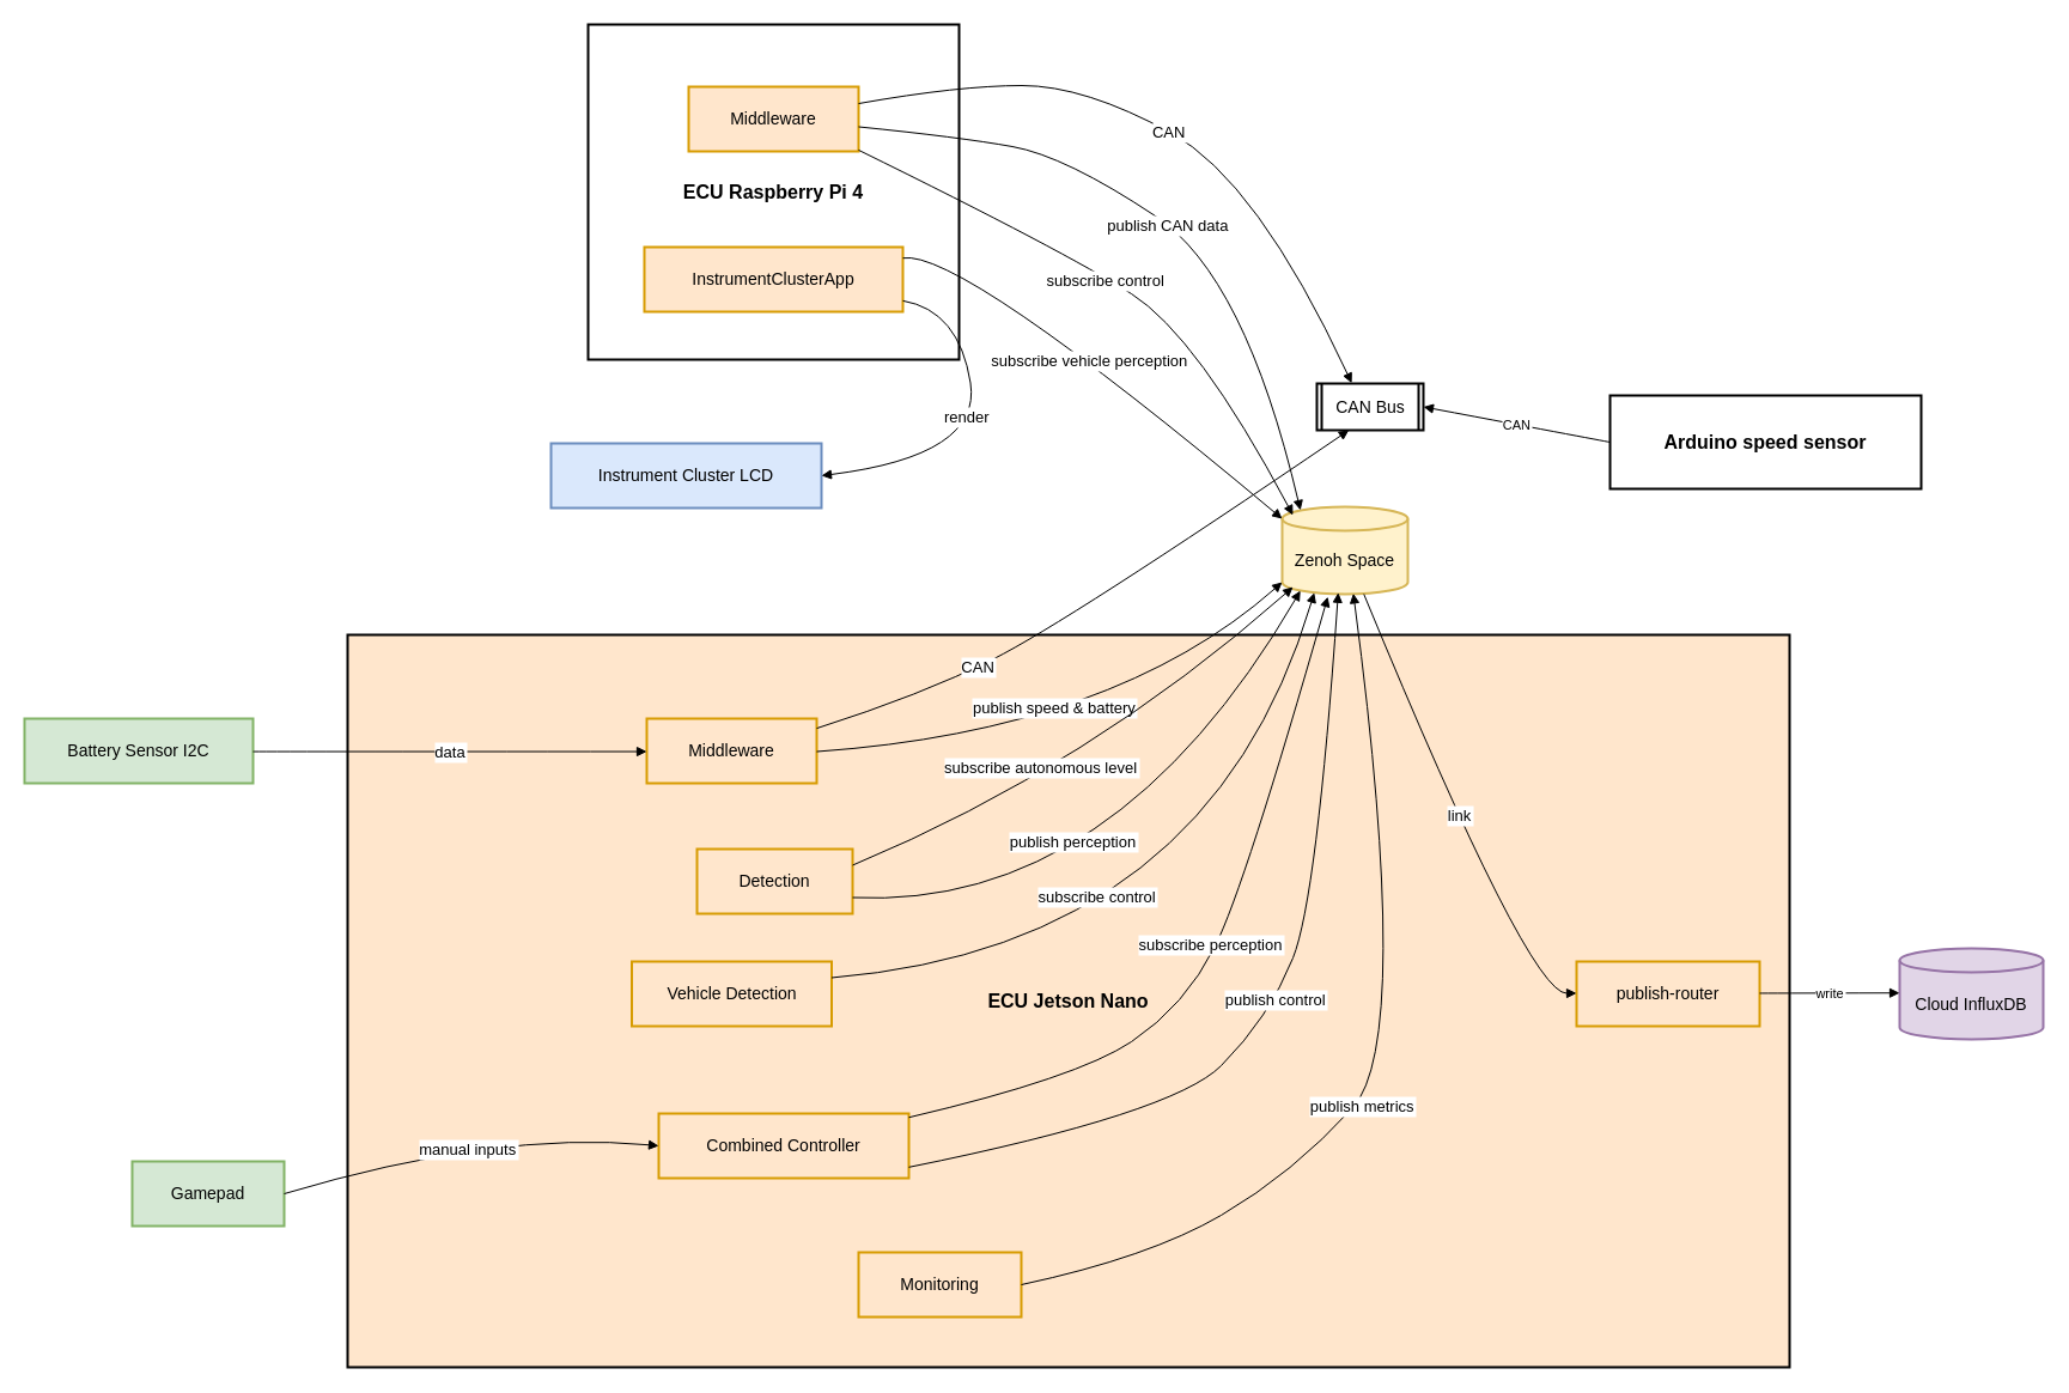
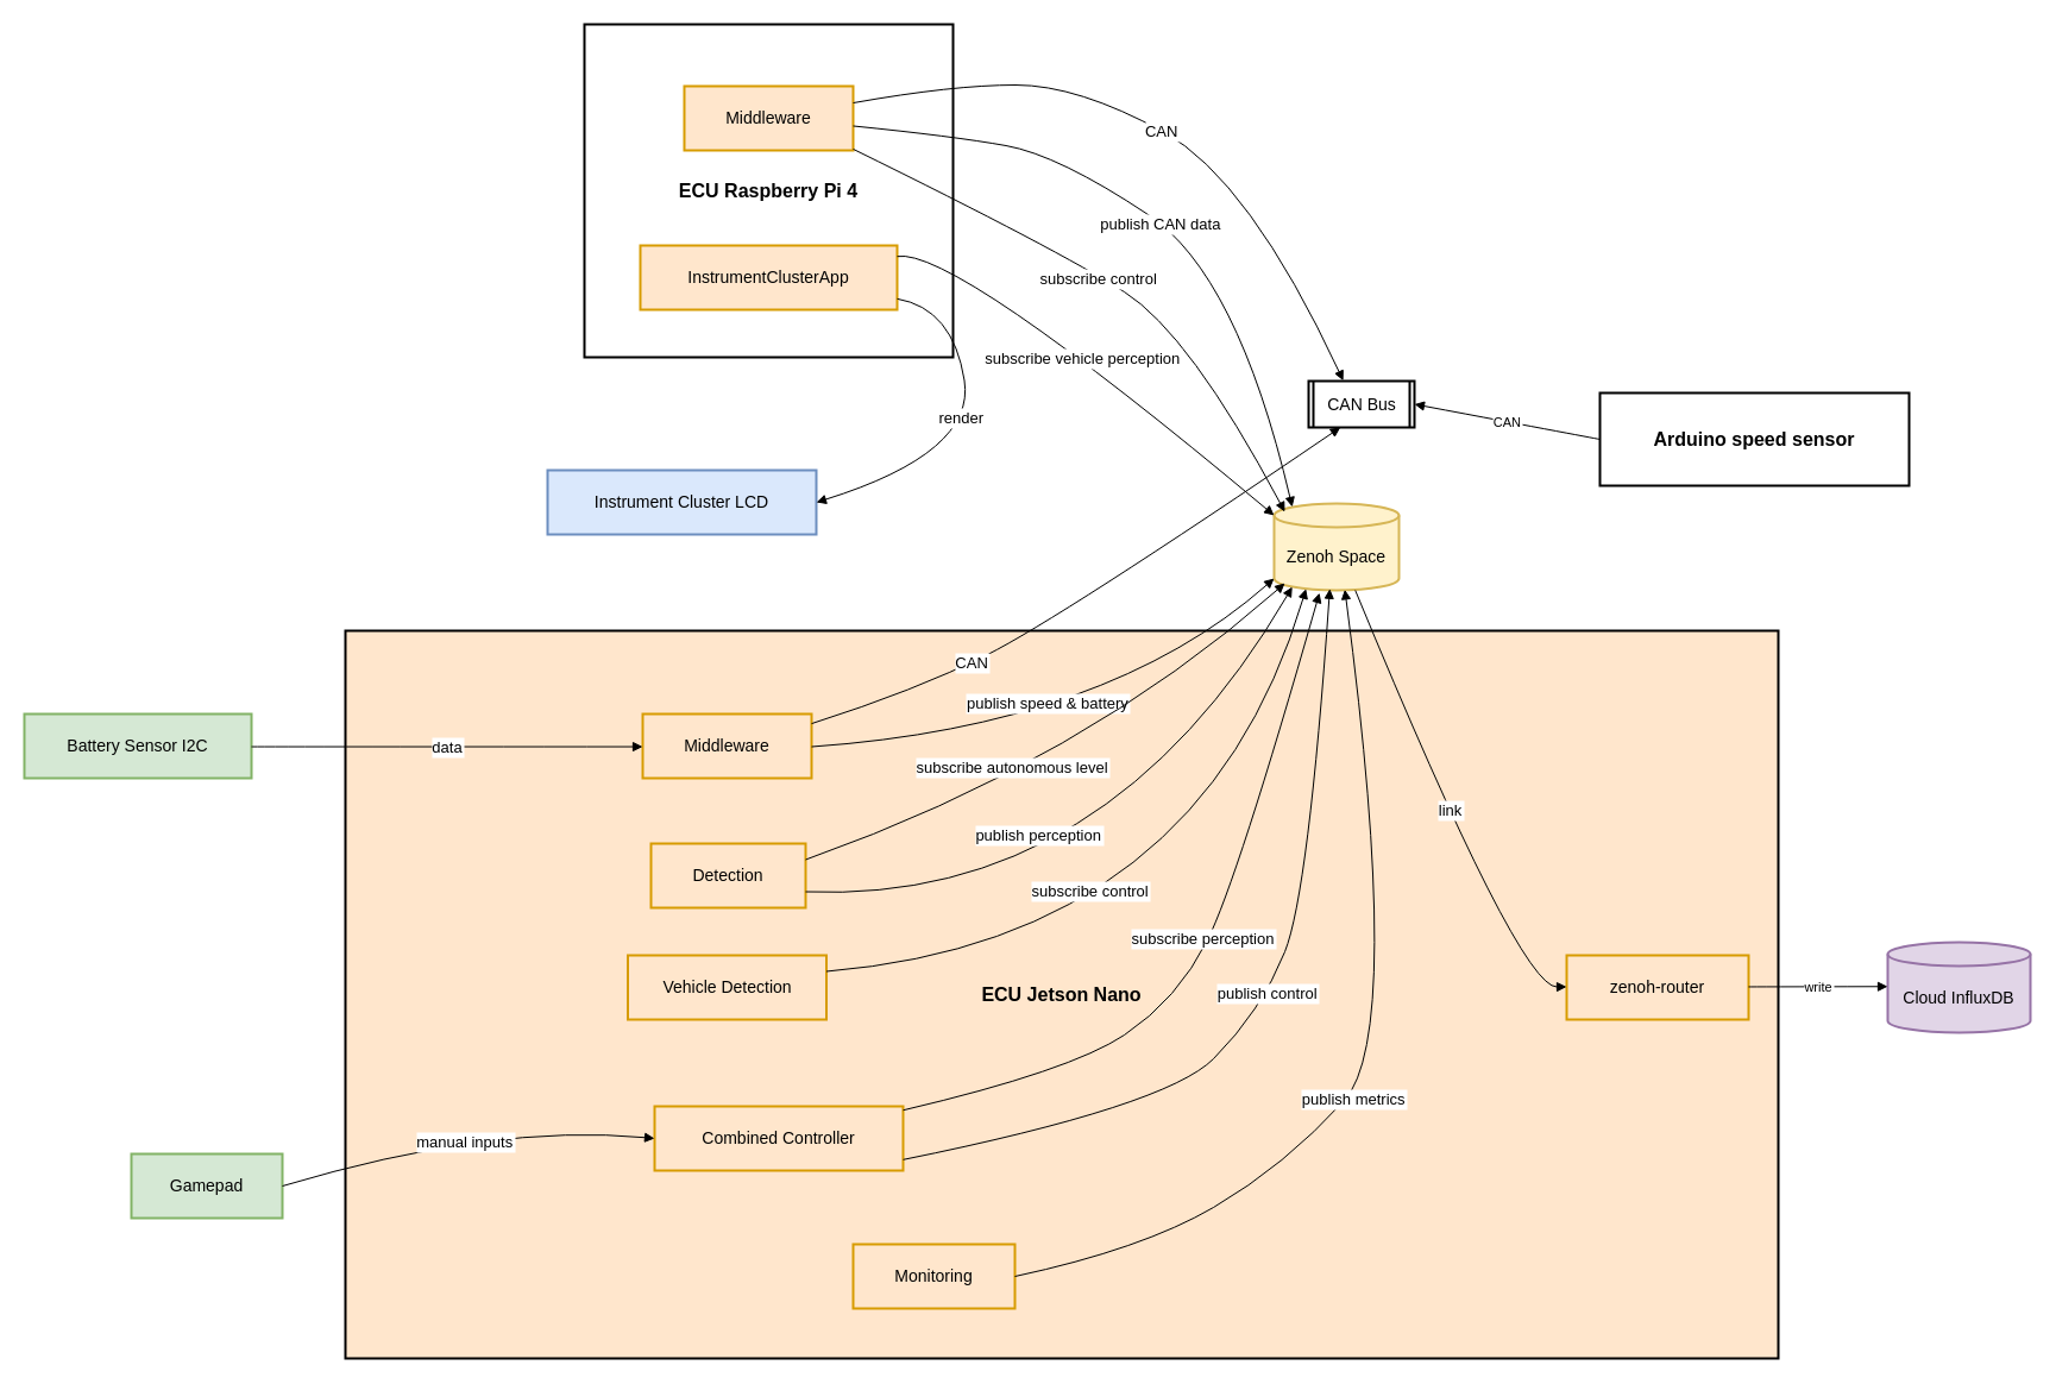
  <mxCell id="0" />
  <mxCell id="1" parent="0" />
  <mxCell id="2" value="ECU Raspberry Pi 4" style="whiteSpace=wrap;strokeWidth=2;fontSize=16;fontStyle=1" vertex="1" parent="1"><mxGeometry x="491" y="20" width="310" height="280" as="geometry" /></mxCell>
  <mxCell id="3" value="ECU Jetson Nano" style="whiteSpace=wrap;strokeWidth=2;fontSize=16;fontStyle=1;fillColor=#ffe6cc;" vertex="1" parent="1"><mxGeometry x="290" y="530" width="1205" height="612" as="geometry" /></mxCell>
  <mxCell id="4" value="CAN Bus" style="strokeWidth=2;shape=process;whiteSpace=wrap;size=0.04;fontSize=14;" vertex="1" parent="1"><mxGeometry x="1100" y="320" width="89" height="39" as="geometry" /></mxCell>
  <mxCell id="5" value="Zenoh Space" style="shape=cylinder3;boundedLbl=1;backgroundOutline=1;size=10;strokeWidth=2;whiteSpace=wrap;fillColor=#fff2cc;strokeColor=#d6b656;fontSize=14;" vertex="1" parent="1"><mxGeometry x="1071" y="423" width="105" height="73" as="geometry" /></mxCell>
  <mxCell id="6" value="Cloud InfluxDB" style="shape=cylinder3;boundedLbl=1;backgroundOutline=1;size=10;strokeWidth=2;whiteSpace=wrap;fillColor=#e1d5e7;strokeColor=#9673a6;fontSize=14;" vertex="1" parent="1"><mxGeometry x="1587" y="792" width="120" height="76" as="geometry" /></mxCell>
  <mxCell id="7" value="Arduino speed sensor" style="whiteSpace=wrap;strokeWidth=2;fontSize=16;fontStyle=1" vertex="1" parent="1"><mxGeometry x="1345" y="330" width="260" height="78" as="geometry" /></mxCell>
  <mxCell id="8" value="Gamepad" style="whiteSpace=wrap;strokeWidth=2;fillColor=#d5e8d4;strokeColor=#82b366;fontSize=14;" vertex="1" parent="1"><mxGeometry x="110" y="970" width="127" height="54" as="geometry" /></mxCell>
- <mxCell id="9" value="Instrument Cluster LCD" style="whiteSpace=wrap;strokeWidth=2;fillColor=#dae8fc;strokeColor=#6c8ebf;fontSize=14;" vertex="1" parent="1"><mxGeometry x="460" y="370" width="226" height="54" as="geometry" /></mxCell>
- <mxCell id="10" value="Detection" style="whiteSpace=wrap;strokeWidth=2;fillColor=#ffe6cc;strokeColor=#d79b00;fontSize=14;" vertex="1" parent="1"><mxGeometry x="582" y="709" width="130" height="54" as="geometry" /></mxCell>
+ <mxCell id="9" value="Instrument Cluster LCD" style="whiteSpace=wrap;strokeWidth=2;fillColor=#dae8fc;strokeColor=#6c8ebf;fontSize=14;" vertex="1" parent="1"><mxGeometry x="460" y="395" width="226" height="54" as="geometry" /></mxCell>
+ <mxCell id="10" value="Detection" style="whiteSpace=wrap;strokeWidth=2;fillColor=#ffe6cc;strokeColor=#d79b00;fontSize=14;" vertex="1" parent="1"><mxGeometry x="547" y="709" width="130" height="54" as="geometry" /></mxCell>
  <mxCell id="11" value="Combined Controller" style="whiteSpace=wrap;strokeWidth=2;fillColor=#ffe6cc;strokeColor=#d79b00;fontSize=14;" vertex="1" parent="1"><mxGeometry x="550" y="930" width="209" height="54" as="geometry" /></mxCell>
  <mxCell id="12" value="Vehicle Detection" style="whiteSpace=wrap;strokeWidth=2;fillColor=#ffe6cc;strokeColor=#d79b00;fontSize=14;" vertex="1" parent="1"><mxGeometry x="527.5" y="803" width="167" height="54" as="geometry" /></mxCell>
  <mxCell id="13" value="Middleware" style="whiteSpace=wrap;strokeWidth=2;fillColor=#ffe6cc;strokeColor=#d79b00;fontSize=14;" vertex="1" parent="1"><mxGeometry x="540" y="600" width="142" height="54" as="geometry" /></mxCell>
  <mxCell id="14" value="Battery Sensor I2C" style="whiteSpace=wrap;strokeWidth=2;fillColor=#d5e8d4;strokeColor=#82b366;fontSize=14;" vertex="1" parent="1"><mxGeometry x="20" y="600" width="191" height="54" as="geometry" /></mxCell>
  <mxCell id="15" value="Monitoring" style="whiteSpace=wrap;strokeWidth=2;fillColor=#ffe6cc;strokeColor=#d79b00;fontSize=14;" vertex="1" parent="1"><mxGeometry x="717" y="1046" width="136" height="54" as="geometry" /></mxCell>
- <mxCell id="16" value="publish-router" style="whiteSpace=wrap;strokeWidth=2;fillColor=#ffe6cc;strokeColor=#d79b00;fontSize=14;" vertex="1" parent="1"><mxGeometry x="1317" y="803" width="153" height="54" as="geometry" /></mxCell>
+ <mxCell id="16" value="zenoh-router" style="whiteSpace=wrap;strokeWidth=2;fillColor=#ffe6cc;strokeColor=#d79b00;fontSize=14;" vertex="1" parent="1"><mxGeometry x="1317" y="803" width="153" height="54" as="geometry" /></mxCell>
  <mxCell id="17" value="Middleware" style="whiteSpace=wrap;strokeWidth=2;fillColor=#ffe6cc;strokeColor=#d79b00;fontSize=14;" vertex="1" parent="1"><mxGeometry x="575" y="72" width="142" height="54" as="geometry" /></mxCell>
  <mxCell id="18" value="InstrumentClusterApp" style="whiteSpace=wrap;strokeWidth=2;fillColor=#ffe6cc;strokeColor=#d79b00;fontSize=14;" vertex="1" parent="1"><mxGeometry x="538" y="206" width="216" height="54" as="geometry" /></mxCell>
  <mxCell id="19" value="CAN" style="curved=1;startArrow=none;endArrow=block;exitX=0;exitY=0.5;rounded=0;exitDx=0;exitDy=0;entryX=1;entryY=0.5;entryDx=0;entryDy=0;" edge="1" parent="1" source="7" target="4"><mxGeometry relative="1" as="geometry"><Array as="points" /><mxPoint x="1170" y="354" as="targetPoint" /></mxGeometry></mxCell>
  <mxCell id="20" value="CAN" style="curved=1;startArrow=none;endArrow=block;exitX=1;exitY=0.15;entryX=0.3;entryY=1;rounded=0;strokeColor=default;align=center;verticalAlign=middle;fontFamily=Helvetica;fontSize=13;fontColor=default;labelBackgroundColor=default;" edge="1" parent="1" source="13" target="4"><mxGeometry x="-0.435" relative="1" as="geometry"><Array as="points"><mxPoint x="770" y="580" /><mxPoint x="890" y="520" /></Array><mxPoint as="offset" /></mxGeometry></mxCell>
  <mxCell id="21" value="CAN" style="curved=1;startArrow=none;endArrow=block;exitX=1;exitY=0.26;entryX=0.327;entryY=-0.009;rounded=0;entryDx=0;entryDy=0;entryPerimeter=0;strokeColor=default;align=center;verticalAlign=middle;fontFamily=Helvetica;fontSize=13;fontColor=default;labelBackgroundColor=default;" edge="1" parent="1" source="17" target="4"><mxGeometry relative="1" as="geometry"><Array as="points"><mxPoint x="801" y="71" /><mxPoint x="906" y="71" /><mxPoint x="1050" y="150" /></Array></mxGeometry></mxCell>
  <mxCell id="22" value="manual inputs" style="curved=1;startArrow=none;endArrow=block;exitX=1;exitY=0.5;entryX=0;entryY=0.5;rounded=0;strokeColor=default;align=center;verticalAlign=middle;fontFamily=Helvetica;fontSize=13;fontColor=default;labelBackgroundColor=default;exitDx=0;exitDy=0;" edge="1" parent="1" source="8" target="11"><mxGeometry x="-0.022" y="-8" relative="1" as="geometry"><Array as="points"><mxPoint x="414" y="944" /></Array><mxPoint x="1" as="offset" /></mxGeometry></mxCell>
  <mxCell id="23" value="data" style="curved=1;startArrow=none;endArrow=block;exitX=1;exitY=0.51;entryX=0;entryY=0.51;rounded=0;fontSize=13;strokeColor=default;align=center;verticalAlign=middle;fontFamily=Helvetica;fontColor=default;labelBackgroundColor=default;" edge="1" parent="1" source="14" target="13"><mxGeometry relative="1" as="geometry"><Array as="points" /></mxGeometry></mxCell>
  <mxCell id="24" value="publish perception" style="curved=1;startArrow=none;endArrow=block;exitX=1;exitY=0.75;rounded=0;exitDx=0;exitDy=0;entryX=0.145;entryY=1;entryDx=0;entryDy=-2.9;entryPerimeter=0;strokeColor=default;align=center;verticalAlign=middle;fontFamily=Helvetica;fontSize=13;fontColor=default;labelBackgroundColor=default;" edge="1" parent="1" source="10" target="5"><mxGeometry x="-0.311" y="56" relative="1" as="geometry"><Array as="points"><mxPoint x="930" y="760" /></Array><mxPoint x="1090" y="495" as="targetPoint" /><mxPoint as="offset" /></mxGeometry></mxCell>
  <mxCell id="25" value="publish metrics" style="curved=1;startArrow=none;endArrow=block;exitX=0.99;exitY=0.5;entryX=0.566;entryY=0.991;rounded=0;entryDx=0;entryDy=0;entryPerimeter=0;strokeColor=default;align=center;verticalAlign=middle;fontFamily=Helvetica;fontSize=13;fontColor=default;labelBackgroundColor=default;" edge="1" parent="1" source="15" target="5"><mxGeometry x="-0.151" y="-4" relative="1" as="geometry"><Array as="points"><mxPoint x="960" y="1050" /><mxPoint x="1080" y="980" /><mxPoint x="1180" y="870" /></Array><mxPoint x="1" as="offset" /></mxGeometry></mxCell>
  <mxCell id="26" value="publish speed &amp; battery" style="curved=1;startArrow=none;endArrow=block;exitX=1;exitY=0.51;rounded=0;entryX=0;entryY=1;entryDx=0;entryDy=-10;entryPerimeter=0;strokeColor=default;align=center;verticalAlign=middle;fontFamily=Helvetica;fontSize=13;fontColor=default;labelBackgroundColor=default;" edge="1" parent="1" source="13" target="5"><mxGeometry x="-0.078" y="23" relative="1" as="geometry"><Array as="points"><mxPoint x="930" y="610" /></Array><mxPoint x="1070" y="490" as="targetPoint" /><mxPoint as="offset" /></mxGeometry></mxCell>
  <mxCell id="27" value="subscribe autonomous level" style="curved=1;startArrow=none;endArrow=block;exitX=1;exitY=0.25;rounded=0;exitDx=0;exitDy=0;strokeColor=default;align=center;verticalAlign=middle;fontFamily=Helvetica;fontSize=13;fontColor=default;labelBackgroundColor=default;" edge="1" parent="1" source="10"><mxGeometry x="-0.195" y="15" relative="1" as="geometry"><Array as="points"><mxPoint x="910" y="640" /></Array><mxPoint x="1080" y="490" as="targetPoint" /><mxPoint x="-1" as="offset" /></mxGeometry></mxCell>
  <mxCell id="28" value="subscribe perception" style="curved=1;startArrow=none;endArrow=block;exitX=1;exitY=0.06;rounded=0;entryX=0.363;entryY=1.03;entryDx=0;entryDy=0;entryPerimeter=0;strokeColor=default;align=center;verticalAlign=middle;fontFamily=Helvetica;fontSize=13;fontColor=default;labelBackgroundColor=default;" edge="1" parent="1" source="11" target="5"><mxGeometry x="0.003" y="4" relative="1" as="geometry"><Array as="points"><mxPoint x="900" y="900" /><mxPoint x="990" y="840" /><mxPoint x="1040" y="740" /></Array><mxPoint x="1110" y="500" as="targetPoint" /><mxPoint as="offset" /></mxGeometry></mxCell>
  <mxCell id="29" value="publish control" style="curved=1;startArrow=none;endArrow=block;exitX=1;exitY=0.83;rounded=0;entryX=0.446;entryY=0.983;entryDx=0;entryDy=0;entryPerimeter=0;strokeColor=default;align=center;verticalAlign=middle;fontFamily=Helvetica;fontSize=13;fontColor=default;labelBackgroundColor=default;" edge="1" parent="1" source="11" target="5"><mxGeometry x="0.008" relative="1" as="geometry"><Array as="points"><mxPoint x="980" y="930" /><mxPoint x="1060" y="850" /><mxPoint x="1100" y="750" /></Array><mxPoint x="1120" y="500" as="targetPoint" /><mxPoint y="-1" as="offset" /></mxGeometry></mxCell>
  <mxCell id="30" value="subscribe control" style="curved=1;startArrow=none;endArrow=block;exitX=1;exitY=0.25;rounded=0;exitDx=0;exitDy=0;entryX=0.255;entryY=0.983;entryDx=0;entryDy=0;entryPerimeter=0;strokeColor=default;align=center;verticalAlign=middle;fontFamily=Helvetica;fontSize=13;fontColor=default;labelBackgroundColor=default;" edge="1" parent="1" source="12" target="5"><mxGeometry x="-0.272" y="49" relative="1" as="geometry"><Array as="points"><mxPoint x="1010" y="790" /></Array><mxPoint x="1100" y="500" as="targetPoint" /><mxPoint as="offset" /></mxGeometry></mxCell>
  <mxCell id="31" value="publish CAN data" style="curved=1;startArrow=none;endArrow=block;exitX=1;exitY=0.62;entryX=0.145;entryY=0;rounded=0;entryDx=0;entryDy=2.9;entryPerimeter=0;strokeColor=default;align=center;verticalAlign=middle;fontFamily=Helvetica;fontSize=13;fontColor=default;labelBackgroundColor=default;" edge="1" parent="1" source="17" target="5"><mxGeometry relative="1" as="geometry"><Array as="points"><mxPoint x="801" y="114" /><mxPoint x="890" y="130" /><mxPoint x="1040" y="230" /></Array></mxGeometry></mxCell>
  <mxCell id="32" value="subscribe control" style="curved=1;startArrow=none;endArrow=block;exitX=1;exitY=0.98;rounded=0;strokeColor=default;align=center;verticalAlign=middle;fontFamily=Helvetica;fontSize=13;fontColor=default;labelBackgroundColor=default;" edge="1" parent="1" source="17"><mxGeometry x="-0.051" y="-2" relative="1" as="geometry"><Array as="points"><mxPoint x="890" y="210" /><mxPoint x="1000" y="280" /></Array><mxPoint x="1080" y="430" as="targetPoint" /><mxPoint as="offset" /></mxGeometry></mxCell>
  <mxCell id="33" value="subscribe vehicle perception" style="curved=1;startArrow=none;endArrow=block;exitX=1;exitY=0.17;entryX=0;entryY=0;rounded=0;entryDx=0;entryDy=10;entryPerimeter=0;strokeColor=default;align=center;verticalAlign=middle;fontFamily=Helvetica;fontSize=13;fontColor=default;labelBackgroundColor=default;" edge="1" parent="1" source="18" target="5"><mxGeometry x="-0.045" y="-1" relative="1" as="geometry"><Array as="points"><mxPoint x="801" y="207" /></Array><mxPoint y="1" as="offset" /></mxGeometry></mxCell>
  <mxCell id="34" value="link" style="curved=1;startArrow=none;endArrow=block;exitX=0.65;exitY=1;entryX=0;entryY=0.49;rounded=0;strokeColor=default;align=center;verticalAlign=middle;fontFamily=Helvetica;fontSize=13;fontColor=default;labelBackgroundColor=default;" edge="1" parent="1" source="5" target="16"><mxGeometry x="0.001" y="4" relative="1" as="geometry"><Array as="points"><mxPoint x="1277" y="830" /></Array><mxPoint as="offset" /></mxGeometry></mxCell>
  <mxCell id="35" value="write" style="curved=1;startArrow=none;endArrow=block;exitX=1;exitY=0.49;entryX=0;entryY=0.49;rounded=0;" edge="1" parent="1" source="16" target="6"><mxGeometry relative="1" as="geometry"><Array as="points" /></mxGeometry></mxCell>
  <mxCell id="36" value="render" style="curved=1;startArrow=none;endArrow=block;exitX=1;exitY=0.83;entryX=1;entryY=0.5;rounded=0;entryDx=0;entryDy=0;strokeColor=default;align=center;verticalAlign=middle;fontFamily=Helvetica;fontSize=13;fontColor=default;labelBackgroundColor=default;" edge="1" parent="1" source="18" target="9"><mxGeometry x="-0.107" y="-7" relative="1" as="geometry"><Array as="points"><mxPoint x="801" y="259" /><mxPoint x="820" y="380" /></Array><mxPoint as="offset" /></mxGeometry></mxCell>
